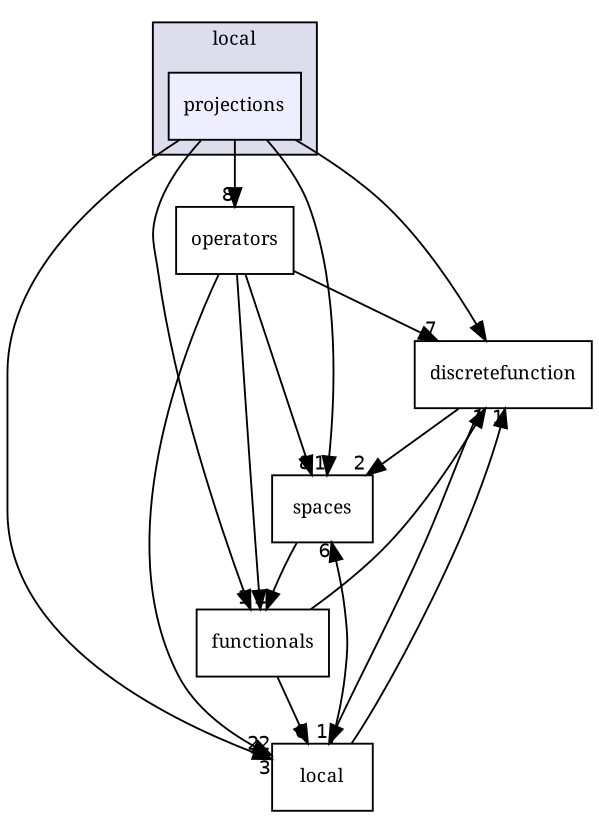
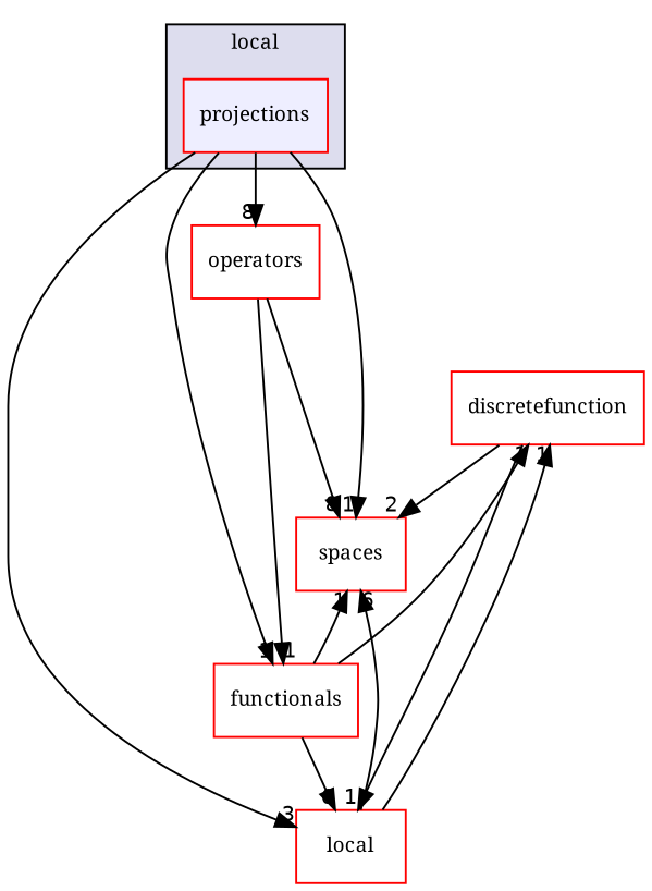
  digraph {
    compound=true
    fontname="Noto Serif"
    node [fillcolor=white fontname="Noto Serif" fontsize=10 shape=box style=filled color=red]
    edge [fontname="Noto Serif" headlabel=1 labeldistance=1.5 labelfontname=Helvetica labelfontsize=10]
-   n1 [fillcolor="#eeeeff" label=projections pencolor=black color=""]
-   n2 [color=black label=operators]
-   n3 [label=discretefunction fillcolor="" style="" color=""]
-   n4 [color=black label=functionals]
-   n5 [color=black label=spaces]
-   n6 [color=black label=local]
+   n1 [fillcolor="#eeeeff" label=projections pencolor=black]
+   n2 [label=operators]
+   n3 [label=discretefunction fillcolor="" style=""]
+   n4 [label=functionals]
+   n5 [label=spaces]
+   n6 [label=local]
    subgraph cluster_1 {
      bgcolor="#ddddee"
      fontsize=10
      label=local
      pencolor=black
      n1
    }
    n1 -> n2 [headlabel=8]
-   n1 -> n3 [headlabel=4]
    n1 -> n4
    n1 -> n5
    n1 -> n6 [headlabel=3]
-   n2 -> n3 [headlabel=7]
    n2 -> n4
    n2 -> n5 [headlabel=8]
-   n2 -> n6 [headlabel=22]
    n3 -> n5 [headlabel=2]
    n3 -> n6
    n4 -> n3
-   n5 -> n4
+   n4 -> n5
    n4 -> n6 [headlabel=6]
    n6 -> n3
    n6 -> n5 [headlabel=6]
  }
